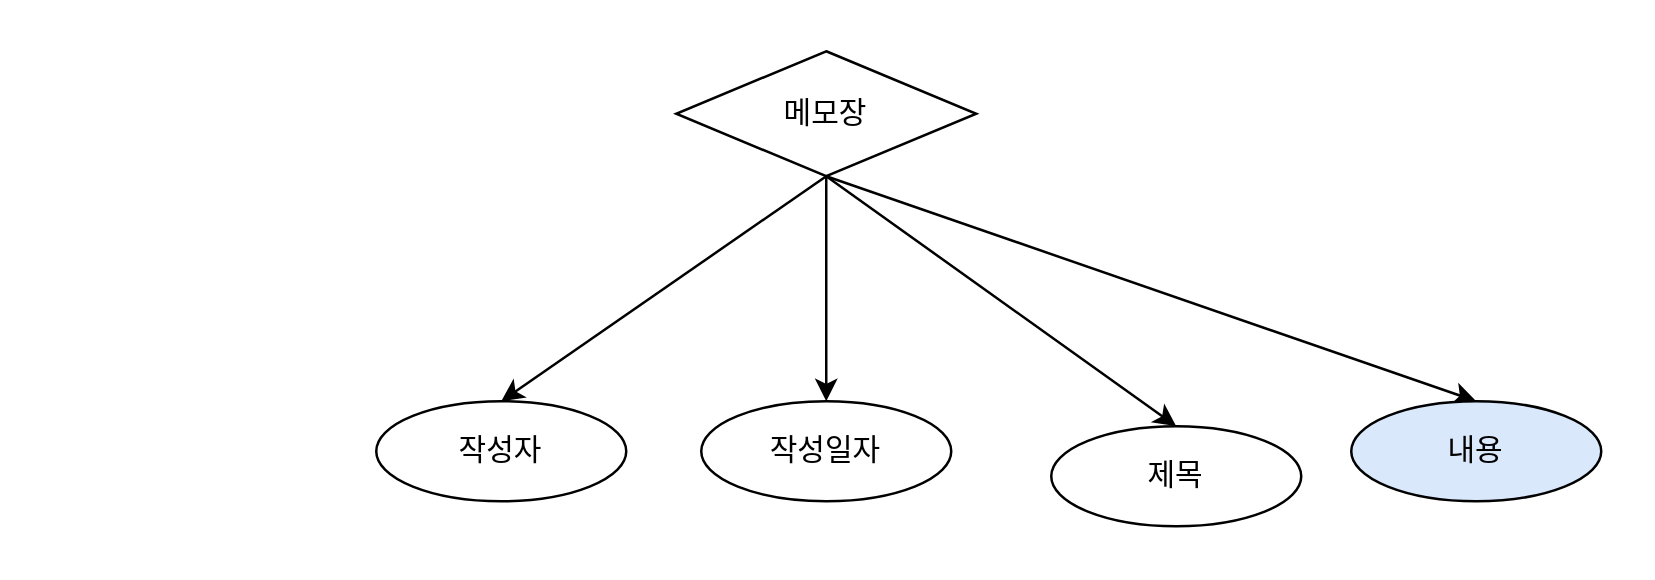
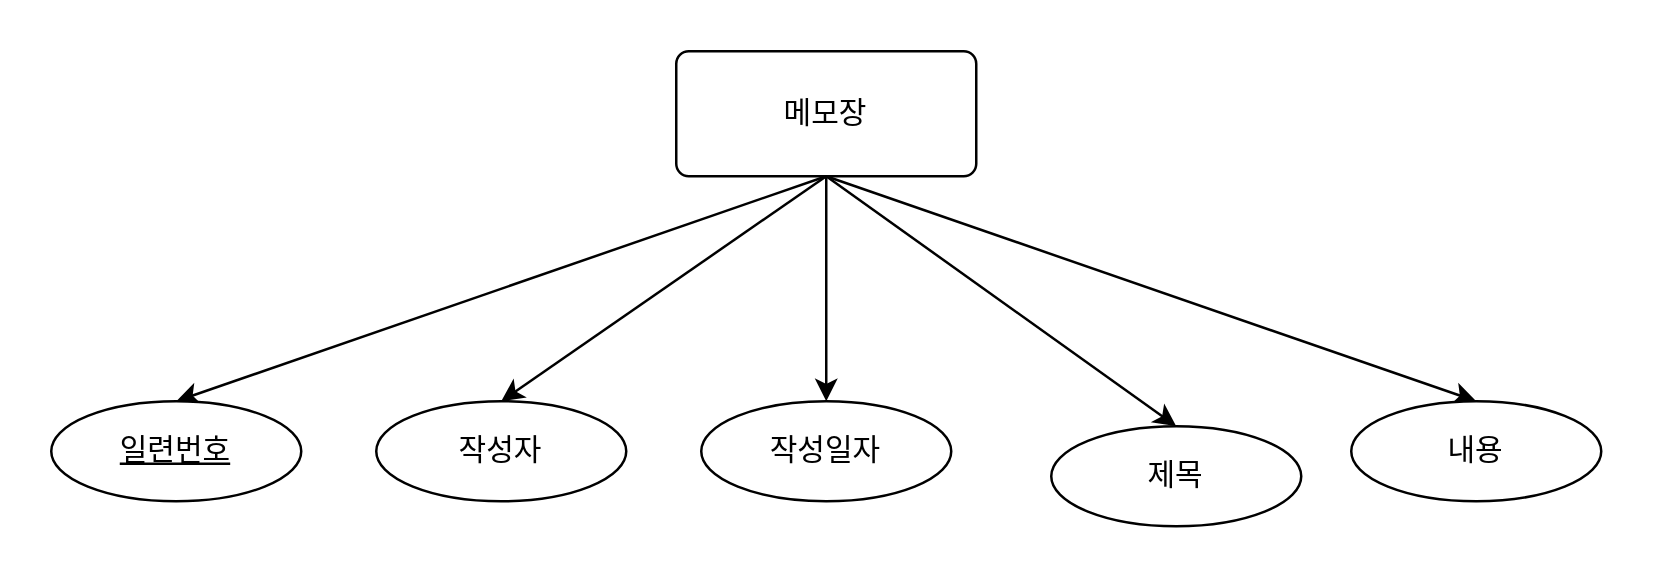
  <mxCell id="0" />
  <mxCell id="1" parent="0" />
+ <mxCell id="2" style="rounded=0;orthogonalLoop=1;jettySize=auto;html=1;entryX=0.5;entryY=0;entryDx=0;entryDy=0;exitX=0.5;exitY=1;exitDx=0;exitDy=0;" edge="1" parent="1" source="7" target="8"><mxGeometry relative="1" as="geometry" /></mxCell>
  <mxCell id="3" style="edgeStyle=none;shape=connector;rounded=0;orthogonalLoop=1;jettySize=auto;html=1;entryX=0.5;entryY=0;entryDx=0;entryDy=0;labelBackgroundColor=default;strokeColor=default;fontFamily=Helvetica;fontSize=11;fontColor=default;endArrow=classic;exitX=0.5;exitY=1;exitDx=0;exitDy=0;" edge="1" parent="1" source="7" target="9"><mxGeometry relative="1" as="geometry" /></mxCell>
  <mxCell id="4" style="edgeStyle=none;shape=connector;rounded=0;orthogonalLoop=1;jettySize=auto;html=1;entryX=0.5;entryY=0;entryDx=0;entryDy=0;labelBackgroundColor=default;strokeColor=default;fontFamily=Helvetica;fontSize=11;fontColor=default;endArrow=classic;" edge="1" parent="1" source="7" target="10"><mxGeometry relative="1" as="geometry" /></mxCell>
  <mxCell id="5" style="edgeStyle=none;shape=connector;rounded=0;orthogonalLoop=1;jettySize=auto;html=1;entryX=0.5;entryY=0;entryDx=0;entryDy=0;labelBackgroundColor=default;strokeColor=default;fontFamily=Helvetica;fontSize=11;fontColor=default;endArrow=classic;exitX=0.5;exitY=1;exitDx=0;exitDy=0;" edge="1" parent="1" source="7" target="11"><mxGeometry relative="1" as="geometry" /></mxCell>
  <mxCell id="6" style="edgeStyle=none;shape=connector;rounded=0;orthogonalLoop=1;jettySize=auto;html=1;entryX=0.5;entryY=0;entryDx=0;entryDy=0;labelBackgroundColor=default;strokeColor=default;fontFamily=Helvetica;fontSize=11;fontColor=default;endArrow=classic;exitX=0.5;exitY=1;exitDx=0;exitDy=0;" edge="1" parent="1" source="7" target="12"><mxGeometry relative="1" as="geometry" /></mxCell>
- <mxCell id="7" value="메모장" style="rhombus;arcSize=10;whiteSpace=wrap;html=1;align=center;" vertex="1" parent="1"><mxGeometry x="270" y="20" width="120" height="50" as="geometry" /></mxCell>
+ <mxCell id="7" value="메모장" style="rounded=1;arcSize=10;whiteSpace=wrap;html=1;align=center;" vertex="1" parent="1"><mxGeometry x="270" y="20" width="120" height="50" as="geometry" /></mxCell>
+ <mxCell id="8" value="일련번호" style="ellipse;whiteSpace=wrap;html=1;align=center;fontStyle=4;" vertex="1" parent="1"><mxGeometry x="20" y="160" width="100" height="40" as="geometry" /></mxCell>
  <mxCell id="9" value="작성자" style="ellipse;whiteSpace=wrap;html=1;align=center;" vertex="1" parent="1"><mxGeometry x="150" y="160" width="100" height="40" as="geometry" /></mxCell>
  <mxCell id="10" value="작성일자" style="ellipse;whiteSpace=wrap;html=1;align=center;" vertex="1" parent="1"><mxGeometry x="280" y="160" width="100" height="40" as="geometry" /></mxCell>
  <mxCell id="11" value="제목" style="ellipse;whiteSpace=wrap;html=1;align=center;" vertex="1" parent="1"><mxGeometry x="420" y="170" width="100" height="40" as="geometry" /></mxCell>
- <mxCell id="12" value="내용" style="ellipse;whiteSpace=wrap;html=1;align=center;fillColor=#dae8fc;" vertex="1" parent="1"><mxGeometry x="540" y="160" width="100" height="40" as="geometry" /></mxCell>
+ <mxCell id="12" value="내용" style="ellipse;whiteSpace=wrap;html=1;align=center;" vertex="1" parent="1"><mxGeometry x="540" y="160" width="100" height="40" as="geometry" /></mxCell>
